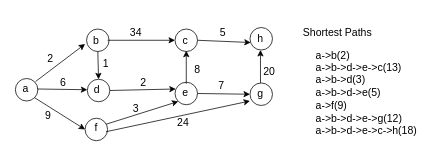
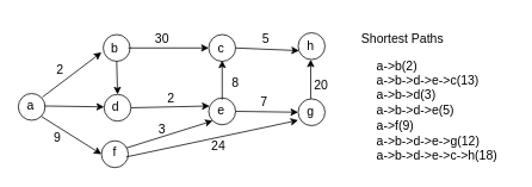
  <mxCell id="0" />
  <mxCell id="1" parent="0" />
  <mxCell id="2" value="" style="group" parent="1" vertex="1" connectable="0"><mxGeometry x="20" y="104" width="30" height="30" as="geometry" /></mxCell>
  <mxCell id="3" value="" style="ellipse;whiteSpace=wrap;html=1;aspect=fixed;" parent="2" vertex="1"><mxGeometry width="30" height="30" as="geometry" /></mxCell>
  <mxCell id="4" value="a" style="text;html=1;strokeColor=none;fillColor=none;align=center;verticalAlign=middle;whiteSpace=wrap;rounded=0;fontSize=14;" parent="2" vertex="1"><mxGeometry x="1" y="4" width="26" height="20" as="geometry" /></mxCell>
  <mxCell id="5" value="" style="group" parent="1" vertex="1" connectable="0"><mxGeometry x="119" y="38" width="30" height="30" as="geometry" /></mxCell>
  <mxCell id="6" value="" style="ellipse;whiteSpace=wrap;html=1;aspect=fixed;" parent="5" vertex="1"><mxGeometry x="-4" width="30" height="30" as="geometry" /></mxCell>
  <mxCell id="7" value="b" style="text;html=1;strokeColor=none;fillColor=none;align=center;verticalAlign=middle;whiteSpace=wrap;rounded=0;fontSize=14;" parent="5" vertex="1"><mxGeometry x="-4" y="5" width="26" height="20" as="geometry" /></mxCell>
  <mxCell id="8" value="" style="group" parent="1" vertex="1" connectable="0"><mxGeometry x="119" y="105" width="30" height="30" as="geometry" /></mxCell>
  <mxCell id="9" value="" style="ellipse;whiteSpace=wrap;html=1;aspect=fixed;" parent="8" vertex="1"><mxGeometry x="-3" width="30" height="30" as="geometry" /></mxCell>
  <mxCell id="10" value="d" style="text;html=1;strokeColor=none;fillColor=none;align=center;verticalAlign=middle;whiteSpace=wrap;rounded=0;fontSize=14;" parent="8" vertex="1"><mxGeometry x="-3" y="4" width="26" height="20" as="geometry" /></mxCell>
  <mxCell id="11" value="" style="group" parent="1" vertex="1" connectable="0"><mxGeometry x="113" y="157" width="30" height="30" as="geometry" /></mxCell>
  <mxCell id="12" value="" style="ellipse;whiteSpace=wrap;html=1;aspect=fixed;" parent="11" vertex="1"><mxGeometry width="30" height="30" as="geometry" /></mxCell>
  <mxCell id="13" value="f" style="text;html=1;strokeColor=none;fillColor=none;align=center;verticalAlign=middle;whiteSpace=wrap;rounded=0;fontSize=14;" parent="11" vertex="1"><mxGeometry x="2" y="3" width="26" height="20" as="geometry" /></mxCell>
  <mxCell id="14" value="" style="group" parent="1" vertex="1" connectable="0"><mxGeometry x="233" y="38" width="30" height="30" as="geometry" /></mxCell>
  <mxCell id="15" value="" style="ellipse;whiteSpace=wrap;html=1;aspect=fixed;" parent="14" vertex="1"><mxGeometry width="30" height="30" as="geometry" /></mxCell>
  <mxCell id="16" value="c" style="text;html=1;strokeColor=none;fillColor=none;align=center;verticalAlign=middle;whiteSpace=wrap;rounded=0;fontSize=14;" parent="14" vertex="1"><mxGeometry x="1" y="5" width="26" height="20" as="geometry" /></mxCell>
  <mxCell id="17" value="" style="group" parent="1" vertex="1" connectable="0"><mxGeometry x="233" y="109" width="30" height="30" as="geometry" /></mxCell>
  <mxCell id="18" value="" style="ellipse;whiteSpace=wrap;html=1;aspect=fixed;" parent="17" vertex="1"><mxGeometry width="30" height="30" as="geometry" /></mxCell>
  <mxCell id="19" value="e" style="text;html=1;strokeColor=none;fillColor=none;align=center;verticalAlign=middle;whiteSpace=wrap;rounded=0;fontSize=14;" parent="17" vertex="1"><mxGeometry x="1" y="4" width="26" height="20" as="geometry" /></mxCell>
  <mxCell id="20" value="" style="group" parent="1" vertex="1" connectable="0"><mxGeometry x="333" y="110" width="30" height="30" as="geometry" /></mxCell>
  <mxCell id="21" value="" style="ellipse;whiteSpace=wrap;html=1;aspect=fixed;" parent="20" vertex="1"><mxGeometry width="30" height="30" as="geometry" /></mxCell>
  <mxCell id="22" value="g" style="text;html=1;strokeColor=none;fillColor=none;align=center;verticalAlign=middle;whiteSpace=wrap;rounded=0;fontSize=14;" parent="20" vertex="1"><mxGeometry x="1" y="4" width="26" height="20" as="geometry" /></mxCell>
  <mxCell id="23" value="" style="group" parent="1" vertex="1" connectable="0"><mxGeometry x="341" y="20" width="30" height="46" as="geometry" /></mxCell>
  <mxCell id="24" value="" style="ellipse;whiteSpace=wrap;html=1;aspect=fixed;" parent="23" vertex="1"><mxGeometry x="-8" y="16" width="30" height="30" as="geometry" /></mxCell>
  <mxCell id="25" value="h" style="text;html=1;strokeColor=none;fillColor=none;align=center;verticalAlign=middle;whiteSpace=wrap;rounded=0;fontSize=14;" parent="23" vertex="1"><mxGeometry x="-7" y="21" width="26" height="20" as="geometry" /></mxCell>
  <mxCell id="26" value="" style="endArrow=classic;html=1;fontSize=14;" parent="1" edge="1"><mxGeometry width="50" height="50" relative="1" as="geometry"><mxPoint x="47" y="108" as="sourcePoint" /><mxPoint x="113" y="58" as="targetPoint" /></mxGeometry></mxCell>
  <mxCell id="27" value="" style="endArrow=classic;html=1;fontSize=14;entryX=0;entryY=0.5;entryDx=0;entryDy=0;" parent="1" target="10" edge="1"><mxGeometry width="50" height="50" relative="1" as="geometry"><mxPoint x="49" y="118" as="sourcePoint" /><mxPoint x="116" y="114" as="targetPoint" /></mxGeometry></mxCell>
  <mxCell id="28" value="" style="endArrow=classic;html=1;fontSize=14;entryX=0;entryY=0.5;entryDx=0;entryDy=0;exitX=1;exitY=1;exitDx=0;exitDy=0;" parent="1" source="3" target="12" edge="1"><mxGeometry width="50" height="50" relative="1" as="geometry"><mxPoint x="33" y="175" as="sourcePoint" /><mxPoint x="83" y="125" as="targetPoint" /></mxGeometry></mxCell>
  <mxCell id="29" value="" style="endArrow=classic;html=1;fontSize=14;entryX=0;entryY=1;entryDx=0;entryDy=0;exitX=1;exitY=0.25;exitDx=0;exitDy=0;" parent="1" source="13" target="18" edge="1"><mxGeometry width="50" height="50" relative="1" as="geometry"><mxPoint x="131" y="200" as="sourcePoint" /><mxPoint x="181" y="150" as="targetPoint" /></mxGeometry></mxCell>
  <mxCell id="30" value="" style="endArrow=classic;html=1;fontSize=14;exitX=1;exitY=0.75;exitDx=0;exitDy=0;" parent="1" source="13" edge="1"><mxGeometry width="50" height="50" relative="1" as="geometry"><mxPoint x="283" y="205" as="sourcePoint" /><mxPoint x="333" y="134" as="targetPoint" /></mxGeometry></mxCell>
  <mxCell id="31" value="" style="endArrow=classic;html=1;fontSize=14;entryX=0.5;entryY=0;entryDx=0;entryDy=0;exitX=0.5;exitY=1;exitDx=0;exitDy=0;" parent="1" source="6" target="9" edge="1"><mxGeometry width="50" height="50" relative="1" as="geometry"><mxPoint x="120" y="93" as="sourcePoint" /><mxPoint x="170" y="43" as="targetPoint" /></mxGeometry></mxCell>
  <mxCell id="32" value="" style="endArrow=classic;html=1;fontSize=14;entryX=0;entryY=0.5;entryDx=0;entryDy=0;" parent="1" target="15" edge="1"><mxGeometry width="50" height="50" relative="1" as="geometry"><mxPoint x="143" y="53" as="sourcePoint" /><mxPoint x="203" y="28" as="targetPoint" /></mxGeometry></mxCell>
  <mxCell id="33" value="" style="endArrow=classic;html=1;fontSize=14;entryX=0;entryY=0.25;entryDx=0;entryDy=0;exitX=1;exitY=0.5;exitDx=0;exitDy=0;" parent="1" source="9" target="19" edge="1"><mxGeometry width="50" height="50" relative="1" as="geometry"><mxPoint x="153" y="118" as="sourcePoint" /><mxPoint x="233" y="94" as="targetPoint" /></mxGeometry></mxCell>
  <mxCell id="34" value="" style="endArrow=classic;html=1;fontSize=14;exitX=1;exitY=0.5;exitDx=0;exitDy=0;entryX=0;entryY=0.75;entryDx=0;entryDy=0;" parent="1" source="15" target="25" edge="1"><mxGeometry width="50" height="50" relative="1" as="geometry"><mxPoint x="271.5" y="78" as="sourcePoint" /><mxPoint x="334" y="56" as="targetPoint" /></mxGeometry></mxCell>
  <mxCell id="35" value="" style="endArrow=classic;html=1;fontSize=14;exitX=1;exitY=0.5;exitDx=0;exitDy=0;entryX=0;entryY=0.5;entryDx=0;entryDy=0;" parent="1" source="18" target="21" edge="1"><mxGeometry width="50" height="50" relative="1" as="geometry"><mxPoint x="271.5" y="145" as="sourcePoint" /><mxPoint x="323" y="125" as="targetPoint" /></mxGeometry></mxCell>
  <mxCell id="36" value="" style="endArrow=classic;html=1;fontSize=14;entryX=0.5;entryY=1;entryDx=0;entryDy=0;" parent="1" edge="1"><mxGeometry width="50" height="50" relative="1" as="geometry"><mxPoint x="347" y="110" as="sourcePoint" /><mxPoint x="347" y="66" as="targetPoint" /></mxGeometry></mxCell>
  <mxCell id="37" value="" style="endArrow=classic;html=1;fontSize=14;" parent="1" edge="1"><mxGeometry width="50" height="50" relative="1" as="geometry"><mxPoint x="248" y="111" as="sourcePoint" /><mxPoint x="248" y="67" as="targetPoint" /></mxGeometry></mxCell>
  <mxCell id="38" value="2" style="text;html=1;strokeColor=none;fillColor=none;align=center;verticalAlign=middle;whiteSpace=wrap;rounded=0;fontSize=14;" parent="1" vertex="1"><mxGeometry x="47" y="68" width="40" height="20" as="geometry" /></mxCell>
- <mxCell id="39" value="6" style="text;html=1;strokeColor=none;fillColor=none;align=center;verticalAlign=middle;whiteSpace=wrap;rounded=0;fontSize=14;" parent="1" vertex="1"><mxGeometry x="64" y="99" width="40" height="20" as="geometry" /></mxCell>
  <mxCell id="40" value="9" style="text;html=1;strokeColor=none;fillColor=none;align=center;verticalAlign=middle;whiteSpace=wrap;rounded=0;fontSize=14;" parent="1" vertex="1"><mxGeometry x="44" y="144" width="40" height="20" as="geometry" /></mxCell>
- <mxCell id="41" value="1" style="text;html=1;strokeColor=none;fillColor=none;align=center;verticalAlign=middle;whiteSpace=wrap;rounded=0;fontSize=14;" parent="1" vertex="1"><mxGeometry x="121" y="74" width="40" height="20" as="geometry" /></mxCell>
- <mxCell id="42" value="34" style="text;html=1;strokeColor=none;fillColor=none;align=center;verticalAlign=middle;whiteSpace=wrap;rounded=0;fontSize=14;" parent="1" vertex="1"><mxGeometry x="161" y="33" width="40" height="20" as="geometry" /></mxCell>
+ <mxCell id="42" value="30" style="text;html=1;strokeColor=none;fillColor=none;align=center;verticalAlign=middle;whiteSpace=wrap;rounded=0;fontSize=14;" parent="1" vertex="1"><mxGeometry x="161" y="33" width="40" height="20" as="geometry" /></mxCell>
  <mxCell id="43" value="5" style="text;html=1;strokeColor=none;fillColor=none;align=center;verticalAlign=middle;whiteSpace=wrap;rounded=0;fontSize=14;" parent="1" vertex="1"><mxGeometry x="277" y="33" width="40" height="20" as="geometry" /></mxCell>
  <mxCell id="44" value="2" style="text;html=1;strokeColor=none;fillColor=none;align=center;verticalAlign=middle;whiteSpace=wrap;rounded=0;fontSize=14;" parent="1" vertex="1"><mxGeometry x="171" y="99" width="40" height="20" as="geometry" /></mxCell>
  <mxCell id="45" value="24" style="text;html=1;strokeColor=none;fillColor=none;align=center;verticalAlign=middle;whiteSpace=wrap;rounded=0;fontSize=14;" parent="1" vertex="1"><mxGeometry x="224" y="153" width="40" height="20" as="geometry" /></mxCell>
  <mxCell id="46" value="3" style="text;html=1;strokeColor=none;fillColor=none;align=center;verticalAlign=middle;whiteSpace=wrap;rounded=0;fontSize=14;" parent="1" vertex="1"><mxGeometry x="161" y="134" width="40" height="20" as="geometry" /></mxCell>
  <mxCell id="47" value="8" style="text;html=1;strokeColor=none;fillColor=none;align=center;verticalAlign=middle;whiteSpace=wrap;rounded=0;fontSize=14;" parent="1" vertex="1"><mxGeometry x="243" y="82" width="40" height="20" as="geometry" /></mxCell>
  <mxCell id="48" value="7" style="text;html=1;strokeColor=none;fillColor=none;align=center;verticalAlign=middle;whiteSpace=wrap;rounded=0;fontSize=14;" parent="1" vertex="1"><mxGeometry x="275" y="104" width="40" height="20" as="geometry" /></mxCell>
  <mxCell id="49" value="20" style="text;html=1;strokeColor=none;fillColor=none;align=center;verticalAlign=middle;whiteSpace=wrap;rounded=0;fontSize=14;" parent="1" vertex="1"><mxGeometry x="339" y="85" width="40" height="20" as="geometry" /></mxCell>
  <mxCell id="50" value="&lt;div&gt;a-&amp;gt;b(2)&lt;/div&gt;&lt;div&gt;a-&amp;gt;b-&amp;gt;d-&amp;gt;e-&amp;gt;c(13)&lt;/div&gt;&lt;div&gt;a-&amp;gt;b-&amp;gt;d(3)&lt;/div&gt;&lt;div&gt;a-&amp;gt;b-&amp;gt;d-&amp;gt;e(5)&lt;/div&gt;&lt;div&gt;a-&amp;gt;f(9)&lt;/div&gt;&lt;div&gt;a-&amp;gt;b-&amp;gt;d-&amp;gt;e-&amp;gt;g(12)&lt;/div&gt;&lt;div&gt;a-&amp;gt;b-&amp;gt;d-&amp;gt;e-&amp;gt;c-&amp;gt;h(18)&lt;/div&gt;" style="text;html=1;strokeColor=none;fillColor=none;align=left;verticalAlign=middle;whiteSpace=wrap;rounded=0;fontSize=14;" parent="1" vertex="1"><mxGeometry x="419" y="60" width="140" height="126" as="geometry" /></mxCell>
  <mxCell id="51" value="Shortest Paths" style="text;html=1;strokeColor=none;fillColor=none;align=left;verticalAlign=middle;whiteSpace=wrap;rounded=0;fontSize=14;" parent="1" vertex="1"><mxGeometry x="402" y="33" width="171" height="20" as="geometry" /></mxCell>
